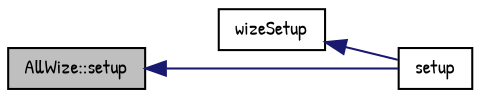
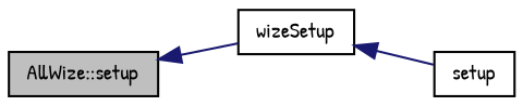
  digraph {
    fontname="Patrick Hand"
    rankdir=LR
    node [color=black fillcolor=white fontname="Patrick Hand" fontsize=10 shape=record style=filled]
    edge [color=midnightblue dir=back fontname="Patrick Hand" fontsize=10 labelfontname=Helvetica labelfontsize=10 style=solid]
    n1 [fillcolor=grey75 fontcolor=black height=0.2 label="AllWize::setup" width=0.4]
    n2 [height=0.2 label=wizeSetup width=0.4]
    n3 [height=0.2 label=setup width=0.4]
-   n1 -> n3
+   n1 -> n2
    n2 -> n3
  }
